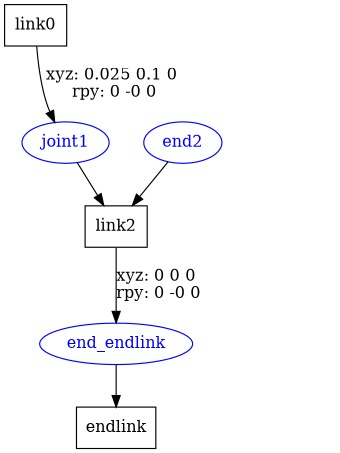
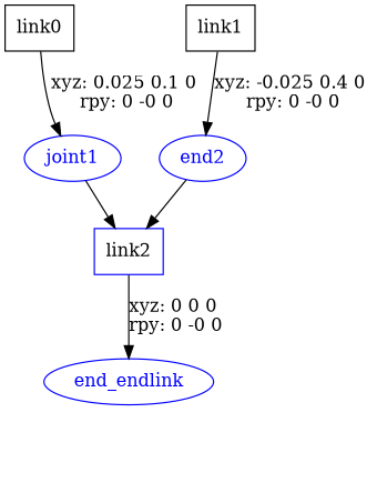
  digraph {
    node [shape=box]
    n1 [label=link0]
    joint1 [color=blue fontcolor=blue shape=ellipse]
-   n3 [label=link2]
+   n3 [label=link2 color=blue]
+   n4 [label=link1]
    n5 [color=blue fontcolor=blue label=end2 shape=ellipse]
    n6 [color=blue fontcolor=blue label=end_endlink shape=ellipse]
-   n7 [label=endlink]
    n1 -> joint1 [label="xyz: 0.025 0.1 0 \nrpy: 0 -0 0"]
    joint1 -> n3
    n3 -> n6 [label="xyz: 0 0 0 \nrpy: 0 -0 0"]
+   n4 -> n5 [label="xyz: -0.025 0.4 0 \nrpy: 0 -0 0"]
    n5 -> n3
-   n6 -> n7
  }
